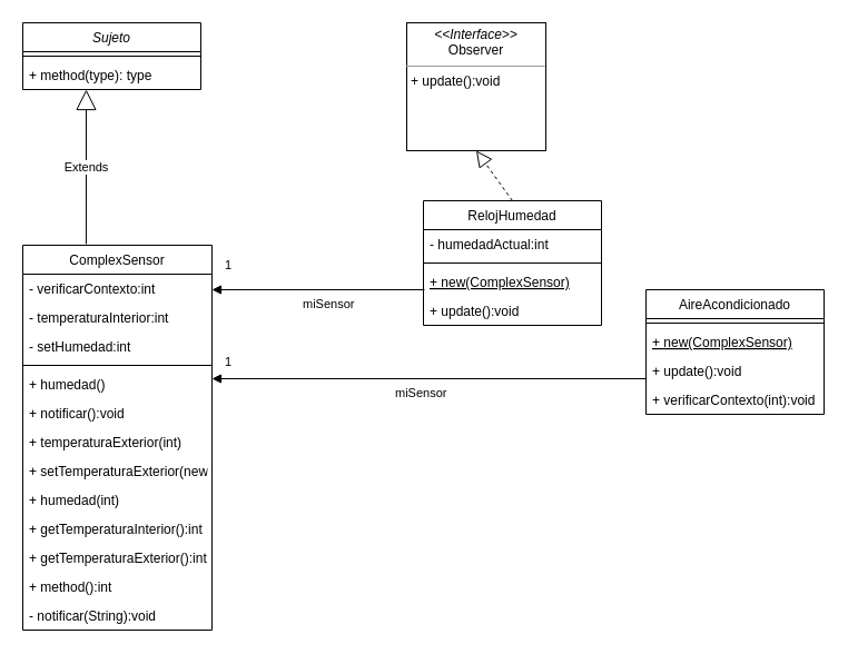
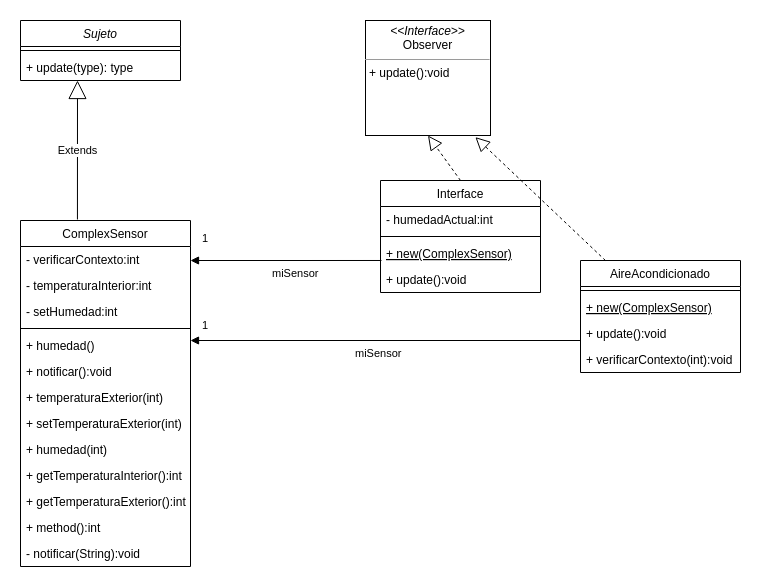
  <mxCell id="0" />
  <mxCell id="1" parent="0" />
- <mxCell id="2" value="RelojHumedad" style="swimlane;fontStyle=0;align=center;verticalAlign=top;childLayout=stackLayout;horizontal=1;startSize=26;horizontalStack=0;resizeParent=1;resizeParentMax=0;resizeLast=0;collapsible=1;marginBottom=0;" vertex="1" parent="1"><mxGeometry x="380" y="180" width="160" height="112" as="geometry" /></mxCell>
+ <mxCell id="2" value="Interface" style="swimlane;fontStyle=0;align=center;verticalAlign=top;childLayout=stackLayout;horizontal=1;startSize=26;horizontalStack=0;resizeParent=1;resizeParentMax=0;resizeLast=0;collapsible=1;marginBottom=0;" vertex="1" parent="1"><mxGeometry x="380" y="180" width="160" height="112" as="geometry" /></mxCell>
  <mxCell id="3" value="- humedadActual:int" style="text;strokeColor=none;fillColor=none;align=left;verticalAlign=top;spacingLeft=4;spacingRight=4;overflow=hidden;rotatable=0;points=[[0,0.5],[1,0.5]];portConstraint=eastwest;" vertex="1" parent="2"><mxGeometry y="26" width="160" height="26" as="geometry" /></mxCell>
  <mxCell id="4" value="" style="line;strokeWidth=1;fillColor=none;align=left;verticalAlign=middle;spacingTop=-1;spacingLeft=3;spacingRight=3;rotatable=0;labelPosition=right;points=[];portConstraint=eastwest;strokeColor=inherit;" vertex="1" parent="2"><mxGeometry y="52" width="160" height="8" as="geometry" /></mxCell>
  <mxCell id="5" value="+ new(ComplexSensor)" style="text;strokeColor=none;fillColor=none;align=left;verticalAlign=top;spacingLeft=4;spacingRight=4;overflow=hidden;rotatable=0;points=[[0,0.5],[1,0.5]];portConstraint=eastwest;fontStyle=4" vertex="1" parent="2"><mxGeometry y="60" width="160" height="26" as="geometry" /></mxCell>
  <mxCell id="6" value="+ update():void" style="text;strokeColor=none;fillColor=none;align=left;verticalAlign=top;spacingLeft=4;spacingRight=4;overflow=hidden;rotatable=0;points=[[0,0.5],[1,0.5]];portConstraint=eastwest;" vertex="1" parent="2"><mxGeometry y="86" width="160" height="26" as="geometry" /></mxCell>
  <mxCell id="7" value="&lt;p style=&quot;margin:0px;margin-top:4px;text-align:center;&quot;&gt;&lt;i&gt;&amp;lt;&amp;lt;Interface&amp;gt;&amp;gt;&lt;/i&gt;&lt;br&gt;Observer&lt;/p&gt;&lt;hr size=&quot;1&quot;&gt;&lt;p style=&quot;margin:0px;margin-left:4px;&quot;&gt;&lt;/p&gt;&lt;p style=&quot;margin:0px;margin-left:4px;&quot;&gt;+ update():void&lt;/p&gt;" style="verticalAlign=top;align=left;overflow=fill;fontSize=12;fontFamily=Helvetica;html=1;" vertex="1" parent="1"><mxGeometry x="365" y="20" width="125" height="115" as="geometry" /></mxCell>
  <mxCell id="8" value="" style="endArrow=block;dashed=1;endFill=0;endSize=12;html=1;rounded=0;exitX=0.5;exitY=0;exitDx=0;exitDy=0;entryX=0.5;entryY=1;entryDx=0;entryDy=0;" edge="1" parent="1" source="2" target="7"><mxGeometry width="160" relative="1" as="geometry"><mxPoint x="380" y="130" as="sourcePoint" /><mxPoint x="540" y="130" as="targetPoint" /></mxGeometry></mxCell>
  <mxCell id="9" value="Sujeto" style="swimlane;fontStyle=2;align=center;verticalAlign=top;childLayout=stackLayout;horizontal=1;startSize=26;horizontalStack=0;resizeParent=1;resizeParentMax=0;resizeLast=0;collapsible=1;marginBottom=0;" vertex="1" parent="1"><mxGeometry x="20" y="20" width="160" height="60" as="geometry" /></mxCell>
  <mxCell id="10" value="" style="line;strokeWidth=1;fillColor=none;align=left;verticalAlign=middle;spacingTop=-1;spacingLeft=3;spacingRight=3;rotatable=0;labelPosition=right;points=[];portConstraint=eastwest;strokeColor=inherit;" vertex="1" parent="9"><mxGeometry y="26" width="160" height="8" as="geometry" /></mxCell>
- <mxCell id="11" value="+ method(type): type" style="text;strokeColor=none;fillColor=none;align=left;verticalAlign=top;spacingLeft=4;spacingRight=4;overflow=hidden;rotatable=0;points=[[0,0.5],[1,0.5]];portConstraint=eastwest;" vertex="1" parent="9"><mxGeometry y="34" width="160" height="26" as="geometry" /></mxCell>
+ <mxCell id="11" value="+ update(type): type" style="text;strokeColor=none;fillColor=none;align=left;verticalAlign=top;spacingLeft=4;spacingRight=4;overflow=hidden;rotatable=0;points=[[0,0.5],[1,0.5]];portConstraint=eastwest;" vertex="1" parent="9"><mxGeometry y="34" width="160" height="26" as="geometry" /></mxCell>
  <mxCell id="12" value="ComplexSensor" style="swimlane;fontStyle=0;align=center;verticalAlign=top;childLayout=stackLayout;horizontal=1;startSize=26;horizontalStack=0;resizeParent=1;resizeParentMax=0;resizeLast=0;collapsible=1;marginBottom=0;" vertex="1" parent="1"><mxGeometry x="20" y="220" width="170" height="346" as="geometry" /></mxCell>
  <mxCell id="13" value="- verificarContexto:int" style="text;strokeColor=none;fillColor=none;align=left;verticalAlign=top;spacingLeft=4;spacingRight=4;overflow=hidden;rotatable=0;points=[[0,0.5],[1,0.5]];portConstraint=eastwest;" vertex="1" parent="12"><mxGeometry y="26" width="170" height="26" as="geometry" /></mxCell>
  <mxCell id="14" value="- temperaturaInterior:int" style="text;strokeColor=none;fillColor=none;align=left;verticalAlign=top;spacingLeft=4;spacingRight=4;overflow=hidden;rotatable=0;points=[[0,0.5],[1,0.5]];portConstraint=eastwest;" vertex="1" parent="12"><mxGeometry y="52" width="170" height="26" as="geometry" /></mxCell>
  <mxCell id="15" value="- setHumedad:int" style="text;strokeColor=none;fillColor=none;align=left;verticalAlign=top;spacingLeft=4;spacingRight=4;overflow=hidden;rotatable=0;points=[[0,0.5],[1,0.5]];portConstraint=eastwest;" vertex="1" parent="12"><mxGeometry y="78" width="170" height="26" as="geometry" /></mxCell>
  <mxCell id="16" value="" style="line;strokeWidth=1;fillColor=none;align=left;verticalAlign=middle;spacingTop=-1;spacingLeft=3;spacingRight=3;rotatable=0;labelPosition=right;points=[];portConstraint=eastwest;strokeColor=inherit;" vertex="1" parent="12"><mxGeometry y="104" width="170" height="8" as="geometry" /></mxCell>
  <mxCell id="17" value="+ humedad()" style="text;strokeColor=none;fillColor=none;align=left;verticalAlign=top;spacingLeft=4;spacingRight=4;overflow=hidden;rotatable=0;points=[[0,0.5],[1,0.5]];portConstraint=eastwest;" vertex="1" parent="12"><mxGeometry y="112" width="170" height="26" as="geometry" /></mxCell>
  <mxCell id="18" value="+ notificar():void" style="text;strokeColor=none;fillColor=none;align=left;verticalAlign=top;spacingLeft=4;spacingRight=4;overflow=hidden;rotatable=0;points=[[0,0.5],[1,0.5]];portConstraint=eastwest;" vertex="1" parent="12"><mxGeometry y="138" width="170" height="26" as="geometry" /></mxCell>
  <mxCell id="19" value="+ temperaturaExterior(int)" style="text;strokeColor=none;fillColor=none;align=left;verticalAlign=top;spacingLeft=4;spacingRight=4;overflow=hidden;rotatable=0;points=[[0,0.5],[1,0.5]];portConstraint=eastwest;" vertex="1" parent="12"><mxGeometry y="164" width="170" height="26" as="geometry" /></mxCell>
- <mxCell id="20" value="+ setTemperaturaExterior(new)" style="text;strokeColor=none;fillColor=none;align=left;verticalAlign=top;spacingLeft=4;spacingRight=4;overflow=hidden;rotatable=0;points=[[0,0.5],[1,0.5]];portConstraint=eastwest;" vertex="1" parent="12"><mxGeometry y="190" width="170" height="26" as="geometry" /></mxCell>
+ <mxCell id="20" value="+ setTemperaturaExterior(int)" style="text;strokeColor=none;fillColor=none;align=left;verticalAlign=top;spacingLeft=4;spacingRight=4;overflow=hidden;rotatable=0;points=[[0,0.5],[1,0.5]];portConstraint=eastwest;" vertex="1" parent="12"><mxGeometry y="190" width="170" height="26" as="geometry" /></mxCell>
  <mxCell id="21" value="+ humedad(int)" style="text;strokeColor=none;fillColor=none;align=left;verticalAlign=top;spacingLeft=4;spacingRight=4;overflow=hidden;rotatable=0;points=[[0,0.5],[1,0.5]];portConstraint=eastwest;" vertex="1" parent="12"><mxGeometry y="216" width="170" height="26" as="geometry" /></mxCell>
  <mxCell id="22" value="+ getTemperaturaInterior():int" style="text;strokeColor=none;fillColor=none;align=left;verticalAlign=top;spacingLeft=4;spacingRight=4;overflow=hidden;rotatable=0;points=[[0,0.5],[1,0.5]];portConstraint=eastwest;" vertex="1" parent="12"><mxGeometry y="242" width="170" height="26" as="geometry" /></mxCell>
  <mxCell id="23" value="+ getTemperaturaExterior():int" style="text;strokeColor=none;fillColor=none;align=left;verticalAlign=top;spacingLeft=4;spacingRight=4;overflow=hidden;rotatable=0;points=[[0,0.5],[1,0.5]];portConstraint=eastwest;" vertex="1" parent="12"><mxGeometry y="268" width="170" height="26" as="geometry" /></mxCell>
  <mxCell id="24" value="+ method():int" style="text;strokeColor=none;fillColor=none;align=left;verticalAlign=top;spacingLeft=4;spacingRight=4;overflow=hidden;rotatable=0;points=[[0,0.5],[1,0.5]];portConstraint=eastwest;" vertex="1" parent="12"><mxGeometry y="294" width="170" height="26" as="geometry" /></mxCell>
  <mxCell id="25" value="- notificar(String):void" style="text;strokeColor=none;fillColor=none;align=left;verticalAlign=top;spacingLeft=4;spacingRight=4;overflow=hidden;rotatable=0;points=[[0,0.5],[1,0.5]];portConstraint=eastwest;" vertex="1" parent="12"><mxGeometry y="320" width="170" height="26" as="geometry" /></mxCell>
  <mxCell id="26" value="Extends" style="endArrow=block;endSize=16;endFill=0;html=1;rounded=0;exitX=0.335;exitY=-0.003;exitDx=0;exitDy=0;exitPerimeter=0;" edge="1" parent="1" source="12"><mxGeometry width="160" relative="1" as="geometry"><mxPoint x="50" y="150" as="sourcePoint" /><mxPoint x="77" y="80" as="targetPoint" /></mxGeometry></mxCell>
  <mxCell id="27" value="miSensor" style="endArrow=block;endFill=1;html=1;edgeStyle=orthogonalEdgeStyle;align=left;verticalAlign=top;rounded=0;exitX=0.006;exitY=0.769;exitDx=0;exitDy=0;exitPerimeter=0;" edge="1" parent="1" source="5"><mxGeometry x="0.162" relative="1" as="geometry"><mxPoint x="350" y="260" as="sourcePoint" /><mxPoint x="190" y="260" as="targetPoint" /><mxPoint as="offset" /></mxGeometry></mxCell>
  <mxCell id="28" value="1" style="edgeLabel;resizable=0;html=1;align=left;verticalAlign=bottom;" connectable="0" vertex="1" parent="27"><mxGeometry x="-1" relative="1" as="geometry"><mxPoint x="-181" y="-14" as="offset" /></mxGeometry></mxCell>
  <mxCell id="29" value="AireAcondicionado" style="swimlane;fontStyle=0;align=center;verticalAlign=top;childLayout=stackLayout;horizontal=1;startSize=26;horizontalStack=0;resizeParent=1;resizeParentMax=0;resizeLast=0;collapsible=1;marginBottom=0;" vertex="1" parent="1"><mxGeometry x="580" y="260" width="160" height="112" as="geometry" /></mxCell>
  <mxCell id="30" value="" style="line;strokeWidth=1;fillColor=none;align=left;verticalAlign=middle;spacingTop=-1;spacingLeft=3;spacingRight=3;rotatable=0;labelPosition=right;points=[];portConstraint=eastwest;strokeColor=inherit;" vertex="1" parent="29"><mxGeometry y="26" width="160" height="8" as="geometry" /></mxCell>
  <mxCell id="31" value="+ new(ComplexSensor)" style="text;strokeColor=none;fillColor=none;align=left;verticalAlign=top;spacingLeft=4;spacingRight=4;overflow=hidden;rotatable=0;points=[[0,0.5],[1,0.5]];portConstraint=eastwest;fontStyle=4" vertex="1" parent="29"><mxGeometry y="34" width="160" height="26" as="geometry" /></mxCell>
  <mxCell id="32" value="+ update():void" style="text;strokeColor=none;fillColor=none;align=left;verticalAlign=top;spacingLeft=4;spacingRight=4;overflow=hidden;rotatable=0;points=[[0,0.5],[1,0.5]];portConstraint=eastwest;" vertex="1" parent="29"><mxGeometry y="60" width="160" height="26" as="geometry" /></mxCell>
  <mxCell id="33" value="+ verificarContexto(int):void" style="text;strokeColor=none;fillColor=none;align=left;verticalAlign=top;spacingLeft=4;spacingRight=4;overflow=hidden;rotatable=0;points=[[0,0.5],[1,0.5]];portConstraint=eastwest;" vertex="1" parent="29"><mxGeometry y="86" width="160" height="26" as="geometry" /></mxCell>
+ <mxCell id="34" value="" style="endArrow=block;dashed=1;endFill=0;endSize=12;html=1;rounded=0;exitX=0.156;exitY=0;exitDx=0;exitDy=0;exitPerimeter=0;entryX=0.879;entryY=1.014;entryDx=0;entryDy=0;entryPerimeter=0;" edge="1" parent="1" source="29" target="7"><mxGeometry width="160" relative="1" as="geometry"><mxPoint x="590" y="180" as="sourcePoint" /><mxPoint x="750" y="180" as="targetPoint" /></mxGeometry></mxCell>
  <mxCell id="35" value="miSensor" style="endArrow=block;endFill=1;html=1;edgeStyle=orthogonalEdgeStyle;align=left;verticalAlign=top;rounded=0;exitX=0.006;exitY=0.769;exitDx=0;exitDy=0;exitPerimeter=0;" edge="1" parent="1"><mxGeometry x="0.162" relative="1" as="geometry"><mxPoint x="580" y="340.004" as="sourcePoint" /><mxPoint x="190" y="340" as="targetPoint" /><mxPoint as="offset" /></mxGeometry></mxCell>
  <mxCell id="36" value="1" style="edgeLabel;resizable=0;html=1;align=left;verticalAlign=bottom;" connectable="0" vertex="1" parent="35"><mxGeometry x="-1" relative="1" as="geometry"><mxPoint x="-380" y="-7" as="offset" /></mxGeometry></mxCell>
